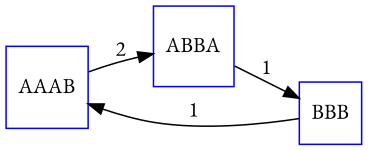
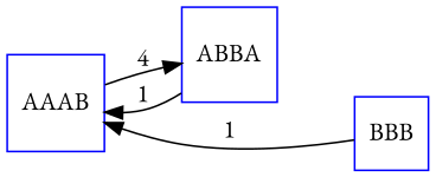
  digraph {
    fontname="EB Garamond"
    rankdir=LR
    node [color=blue fontname="EB Garamond" shape=square]
    edge [fontname="EB Garamond"]
    n1 [label=AAAB]
    n2 [label=ABBA]
    n3 [label=BBB]
-   n1 -> n2 [label=2]
-   n2 -> n3 [label=1]
+   n1 -> n2 [label=4]
+   n2 -> n1 [label=1]
    n3 -> n1 [label=1]
  }
